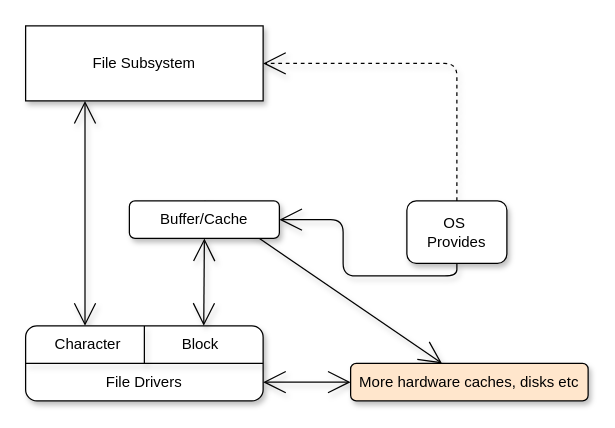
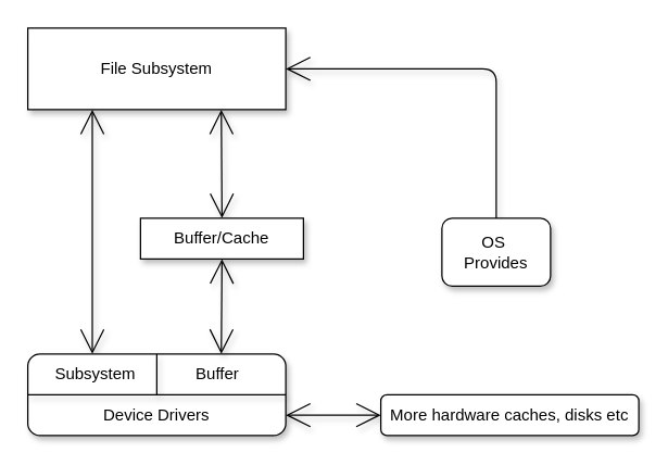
  <mxCell id="0" />
  <mxCell id="1" parent="0" />
  <mxCell id="2" style="edgeStyle=none;html=1;exitX=0.25;exitY=1;exitDx=0;exitDy=0;entryX=0.25;entryY=0;entryDx=0;entryDy=0;startArrow=open;startFill=0;endArrow=open;endFill=0;startSize=16;endSize=16;shadow=1;" edge="1" parent="1" source="10" target="3"><mxGeometry relative="1" as="geometry" /></mxCell>
  <mxCell id="3" value="" style="rounded=1;whiteSpace=wrap;html=1;verticalAlign=bottom;shadow=1;" vertex="1" parent="1"><mxGeometry x="20" y="260" width="190" height="60" as="geometry" /></mxCell>
  <mxCell id="4" value="" style="endArrow=none;html=1;startSize=16;endSize=16;entryX=1;entryY=0.5;entryDx=0;entryDy=0;shadow=1;" edge="1" parent="1" target="3"><mxGeometry width="50" height="50" relative="1" as="geometry"><mxPoint x="20" y="290" as="sourcePoint" /><mxPoint x="10" y="220" as="targetPoint" /></mxGeometry></mxCell>
  <mxCell id="5" value="" style="endArrow=none;html=1;startSize=16;endSize=16;entryX=0.5;entryY=0;entryDx=0;entryDy=0;shadow=1;" edge="1" parent="1" target="3"><mxGeometry width="50" height="50" relative="1" as="geometry"><mxPoint x="115" y="290" as="sourcePoint" /><mxPoint x="-30" y="210" as="targetPoint" /></mxGeometry></mxCell>
- <mxCell id="6" value="Character" style="text;html=1;strokeColor=none;fillColor=none;align=center;verticalAlign=middle;whiteSpace=wrap;rounded=0;shadow=1;" vertex="1" parent="1"><mxGeometry x="20" y="260" width="100" height="30" as="geometry" /></mxCell>
- <mxCell id="7" value="Block" style="text;html=1;strokeColor=none;fillColor=none;align=center;verticalAlign=middle;whiteSpace=wrap;rounded=0;shadow=1;" vertex="1" parent="1"><mxGeometry x="110" y="260" width="100" height="30" as="geometry" /></mxCell>
- <mxCell id="8" value="File Drivers" style="text;html=1;strokeColor=none;fillColor=none;align=center;verticalAlign=middle;whiteSpace=wrap;rounded=0;shadow=1;" vertex="1" parent="1"><mxGeometry x="65" y="290" width="100" height="30" as="geometry" /></mxCell>
+ <mxCell id="6" value="Subsystem" style="text;html=1;strokeColor=none;fillColor=none;align=center;verticalAlign=middle;whiteSpace=wrap;rounded=0;shadow=1;" vertex="1" parent="1"><mxGeometry x="20" y="260" width="100" height="30" as="geometry" /></mxCell>
+ <mxCell id="7" value="Buffer" style="text;html=1;strokeColor=none;fillColor=none;align=center;verticalAlign=middle;whiteSpace=wrap;rounded=0;shadow=1;" vertex="1" parent="1"><mxGeometry x="110" y="260" width="100" height="30" as="geometry" /></mxCell>
+ <mxCell id="8" value="Device Drivers" style="text;html=1;strokeColor=none;fillColor=none;align=center;verticalAlign=middle;whiteSpace=wrap;rounded=0;shadow=1;" vertex="1" parent="1"><mxGeometry x="65" y="290" width="100" height="30" as="geometry" /></mxCell>
  <mxCell id="9" style="edgeStyle=none;html=1;entryX=0.5;entryY=1;entryDx=0;entryDy=0;startArrow=open;startFill=0;endArrow=open;endFill=0;startSize=16;endSize=16;exitX=0.75;exitY=0;exitDx=0;exitDy=0;shadow=1;" edge="1" parent="1" source="3" target="12"><mxGeometry relative="1" as="geometry"><mxPoint x="170" y="240" as="sourcePoint" /></mxGeometry></mxCell>
  <mxCell id="10" value="File Subsystem" style="whiteSpace=wrap;html=1;shadow=1;rounded=0;" vertex="1" parent="1"><mxGeometry x="20" y="20" width="190" height="60" as="geometry" /></mxCell>
- <mxCell id="11" style="edgeStyle=none;html=1;exitX=0.5;exitY=0;exitDx=0;exitDy=0;startArrow=open;startFill=0;endArrow=open;endFill=0;startSize=16;endSize=16;shadow=1;" edge="1" parent="1" source="12" target="17"><mxGeometry relative="1" as="geometry" /></mxCell>
- <mxCell id="12" value="Buffer/Cache" style="rounded=1;whiteSpace=wrap;html=1;shadow=1;" vertex="1" parent="1"><mxGeometry x="103" y="160" width="120" height="30" as="geometry" /></mxCell>
- <mxCell id="13" style="edgeStyle=orthogonalEdgeStyle;html=1;exitX=0.5;exitY=0;exitDx=0;exitDy=0;entryX=1;entryY=0.5;entryDx=0;entryDy=0;startArrow=none;startFill=0;endArrow=open;endFill=0;startSize=16;endSize=16;shadow=1;dashed=1;" edge="1" parent="1" source="15" target="10"><mxGeometry relative="1" as="geometry" /></mxCell>
- <mxCell id="14" style="edgeStyle=orthogonalEdgeStyle;html=1;exitX=0.5;exitY=1;exitDx=0;exitDy=0;entryX=1;entryY=0.5;entryDx=0;entryDy=0;startArrow=none;startFill=0;endArrow=open;endFill=0;startSize=16;endSize=16;shadow=1;" edge="1" parent="1" source="15" target="12"><mxGeometry relative="1" as="geometry" /></mxCell>
+ <mxCell id="11" style="edgeStyle=none;html=1;exitX=0.5;exitY=0;exitDx=0;exitDy=0;entryX=0.75;entryY=1;entryDx=0;entryDy=0;startArrow=open;startFill=0;endArrow=open;endFill=0;startSize=16;endSize=16;shadow=1;" edge="1" parent="1" source="12" target="10"><mxGeometry relative="1" as="geometry" /></mxCell>
+ <mxCell id="12" value="Buffer/Cache" style="whiteSpace=wrap;html=1;shadow=1;rounded=0;" vertex="1" parent="1"><mxGeometry x="103" y="160" width="120" height="30" as="geometry" /></mxCell>
+ <mxCell id="13" style="edgeStyle=orthogonalEdgeStyle;html=1;exitX=0.5;exitY=0;exitDx=0;exitDy=0;entryX=1;entryY=0.5;entryDx=0;entryDy=0;startArrow=none;startFill=0;endArrow=open;endFill=0;startSize=16;endSize=16;shadow=1;" edge="1" parent="1" source="15" target="10"><mxGeometry relative="1" as="geometry" /></mxCell>
  <mxCell id="15" value="OS&amp;nbsp;&lt;br&gt;Provides" style="rounded=1;whiteSpace=wrap;html=1;verticalAlign=middle;shadow=1;" vertex="1" parent="1"><mxGeometry x="325" y="160" width="80" height="50" as="geometry" /></mxCell>
  <mxCell id="16" style="edgeStyle=orthogonalEdgeStyle;html=1;exitX=0;exitY=0.5;exitDx=0;exitDy=0;entryX=1;entryY=0.75;entryDx=0;entryDy=0;startArrow=open;startFill=0;endArrow=open;endFill=0;startSize=16;endSize=16;shadow=1;" edge="1" parent="1" source="17" target="3"><mxGeometry relative="1" as="geometry" /></mxCell>
- <mxCell id="17" value="More hardware caches, disks etc" style="rounded=1;whiteSpace=wrap;html=1;verticalAlign=middle;shadow=1;fillColor=#ffe6cc;" vertex="1" parent="1"><mxGeometry x="280" y="290" width="190" height="30" as="geometry" /></mxCell>
+ <mxCell id="17" value="More hardware caches, disks etc" style="rounded=1;whiteSpace=wrap;html=1;verticalAlign=middle;shadow=1;" vertex="1" parent="1"><mxGeometry x="280" y="290" width="190" height="30" as="geometry" /></mxCell>
